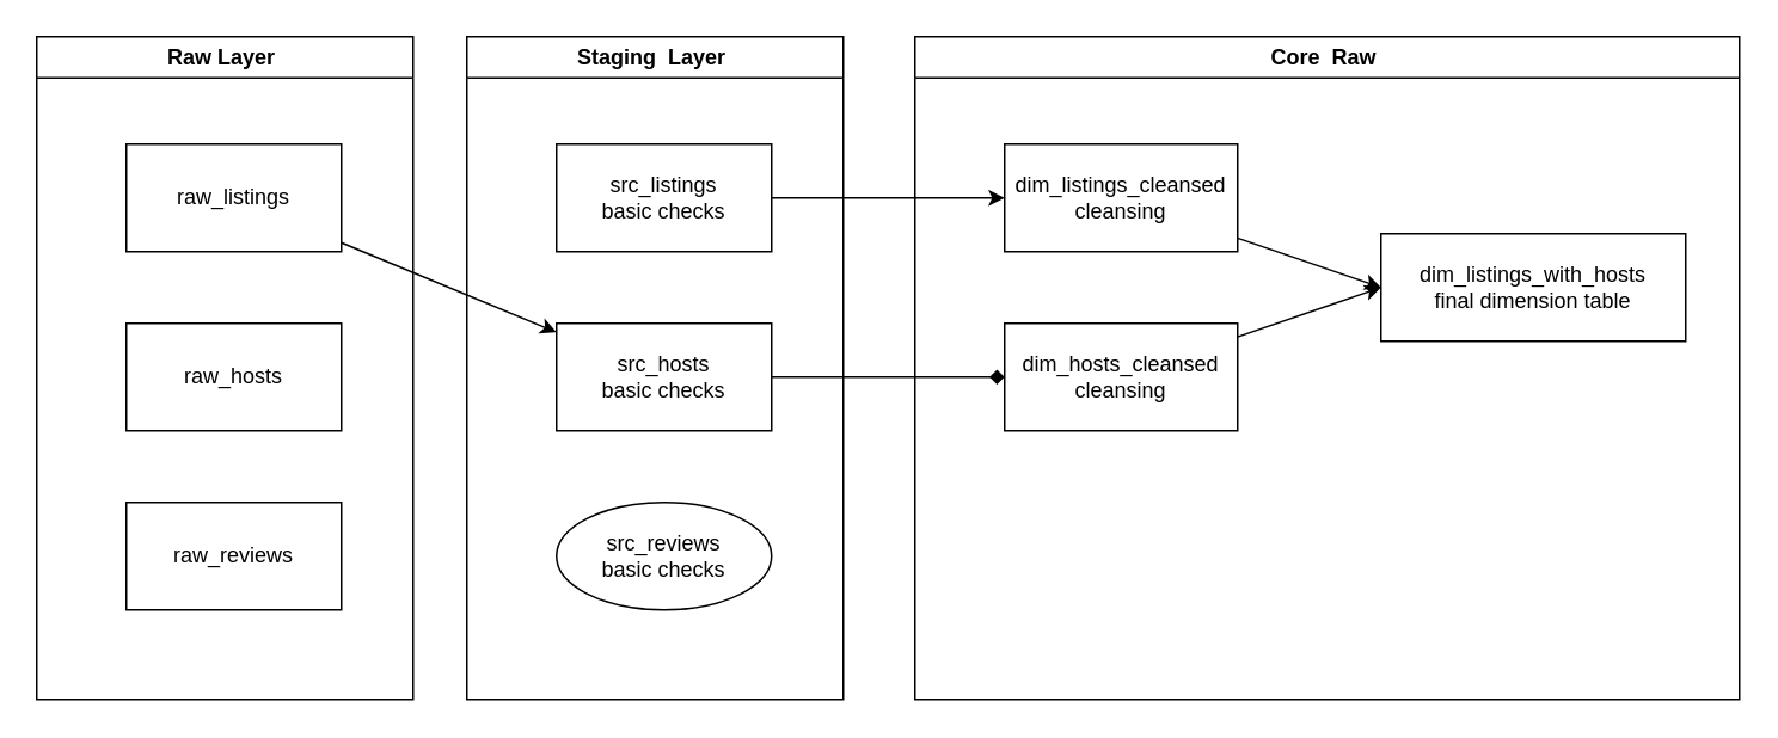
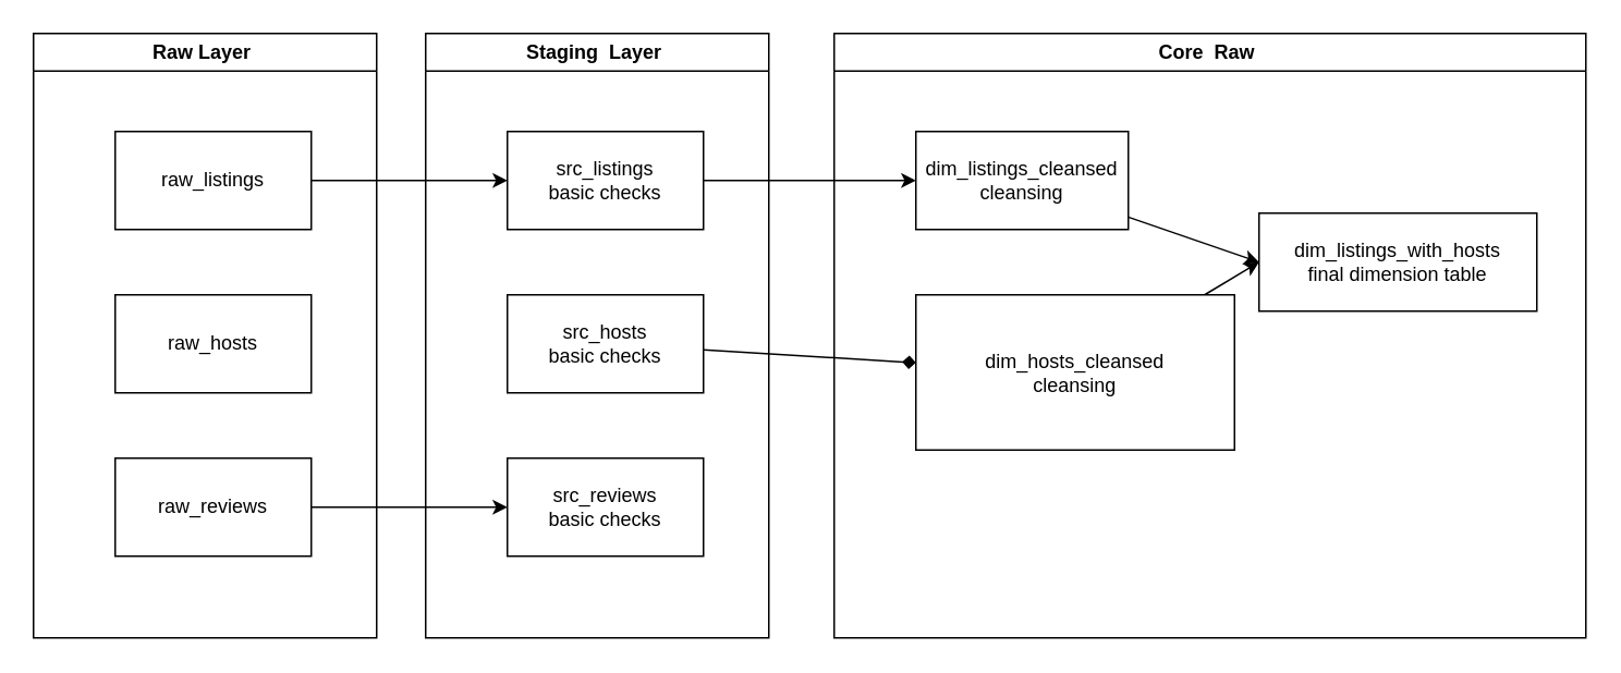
  <mxCell id="0" />
  <mxCell id="1" parent="0" />
  <mxCell id="2" value="Raw Layer&amp;nbsp;" style="swimlane;whiteSpace=wrap;html=1;" vertex="1" parent="1"><mxGeometry x="20" y="20" width="210" height="370" as="geometry" /></mxCell>
  <mxCell id="3" value="raw_listings" style="rounded=0;whiteSpace=wrap;html=1;" vertex="1" parent="2"><mxGeometry x="50" y="60" width="120" height="60" as="geometry" /></mxCell>
  <mxCell id="4" value="raw_hosts" style="rounded=0;whiteSpace=wrap;html=1;" vertex="1" parent="2"><mxGeometry x="50" y="160" width="120" height="60" as="geometry" /></mxCell>
  <mxCell id="5" value="raw_reviews" style="rounded=0;whiteSpace=wrap;html=1;" vertex="1" parent="2"><mxGeometry x="50" y="260" width="120" height="60" as="geometry" /></mxCell>
  <mxCell id="6" value="Staging&amp;nbsp; Layer&amp;nbsp;" style="swimlane;whiteSpace=wrap;html=1;" vertex="1" parent="1"><mxGeometry x="260" y="20" width="210" height="370" as="geometry" /></mxCell>
  <mxCell id="7" value="src_listings&lt;br&gt;basic checks" style="rounded=0;whiteSpace=wrap;html=1;" vertex="1" parent="6"><mxGeometry x="50" y="60" width="120" height="60" as="geometry" /></mxCell>
  <mxCell id="8" value="src_hosts&lt;br&gt;basic checks" style="rounded=0;whiteSpace=wrap;html=1;" vertex="1" parent="6"><mxGeometry x="50" y="160" width="120" height="60" as="geometry" /></mxCell>
- <mxCell id="9" value="src_reviews&lt;br&gt;basic checks" style="ellipse;whiteSpace=wrap;html=1;" vertex="1" parent="6"><mxGeometry x="50" y="260" width="120" height="60" as="geometry" /></mxCell>
- <mxCell id="10" style="edgeStyle=none;html=1;" edge="1" parent="1" source="3" target="8"><mxGeometry relative="1" as="geometry" /></mxCell>
+ <mxCell id="9" value="src_reviews&lt;br&gt;basic checks" style="rounded=0;whiteSpace=wrap;html=1;" vertex="1" parent="6"><mxGeometry x="50" y="260" width="120" height="60" as="geometry" /></mxCell>
+ <mxCell id="10" style="edgeStyle=none;html=1;entryX=0;entryY=0.5;entryDx=0;entryDy=0;" edge="1" parent="1" source="3" target="7"><mxGeometry relative="1" as="geometry" /></mxCell>
+ <mxCell id="11" style="edgeStyle=none;html=1;" edge="1" parent="1" source="5" target="9"><mxGeometry relative="1" as="geometry" /></mxCell>
  <mxCell id="12" value="Core&amp;nbsp; Raw&amp;nbsp;" style="swimlane;whiteSpace=wrap;html=1;" vertex="1" parent="1"><mxGeometry x="510" y="20" width="460" height="370" as="geometry" /></mxCell>
  <mxCell id="13" style="edgeStyle=none;html=1;entryX=0;entryY=0.5;entryDx=0;entryDy=0;" edge="1" parent="12" source="14" target="17"><mxGeometry relative="1" as="geometry" /></mxCell>
  <mxCell id="14" value="dim_listings_cleansed&lt;br&gt;cleansing" style="rounded=0;whiteSpace=wrap;html=1;" vertex="1" parent="12"><mxGeometry x="50" y="60" width="130" height="60" as="geometry" /></mxCell>
  <mxCell id="15" style="edgeStyle=none;html=1;entryX=0;entryY=0.5;entryDx=0;entryDy=0;" edge="1" parent="12" source="16" target="17"><mxGeometry relative="1" as="geometry" /></mxCell>
- <mxCell id="16" value="dim_hosts_cleansed&lt;br&gt;cleansing" style="rounded=0;whiteSpace=wrap;html=1;" vertex="1" parent="12"><mxGeometry x="50" y="160" width="130" height="60" as="geometry" /></mxCell>
+ <mxCell id="16" value="dim_hosts_cleansed&lt;br&gt;cleansing" style="rounded=0;whiteSpace=wrap;html=1;" vertex="1" parent="12"><mxGeometry x="50" y="160" width="195" height="95" as="geometry" /></mxCell>
  <mxCell id="17" value="dim_listings_with_hosts&lt;br&gt;final dimension table" style="rounded=0;whiteSpace=wrap;html=1;" vertex="1" parent="12"><mxGeometry x="260" y="110" width="170" height="60" as="geometry" /></mxCell>
  <mxCell id="18" style="edgeStyle=none;html=1;endArrow=diamond;" edge="1" parent="1" source="8" target="16"><mxGeometry relative="1" as="geometry" /></mxCell>
  <mxCell id="19" style="edgeStyle=none;html=1;" edge="1" parent="1" source="7" target="14"><mxGeometry relative="1" as="geometry" /></mxCell>
